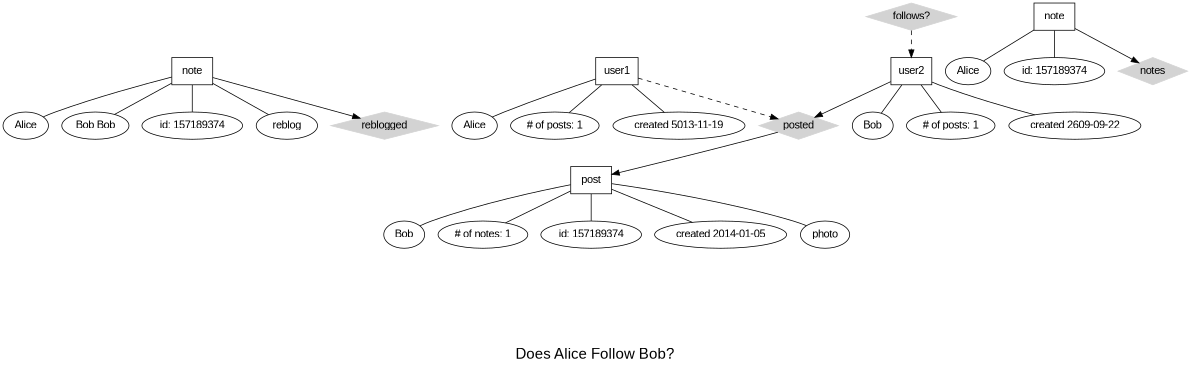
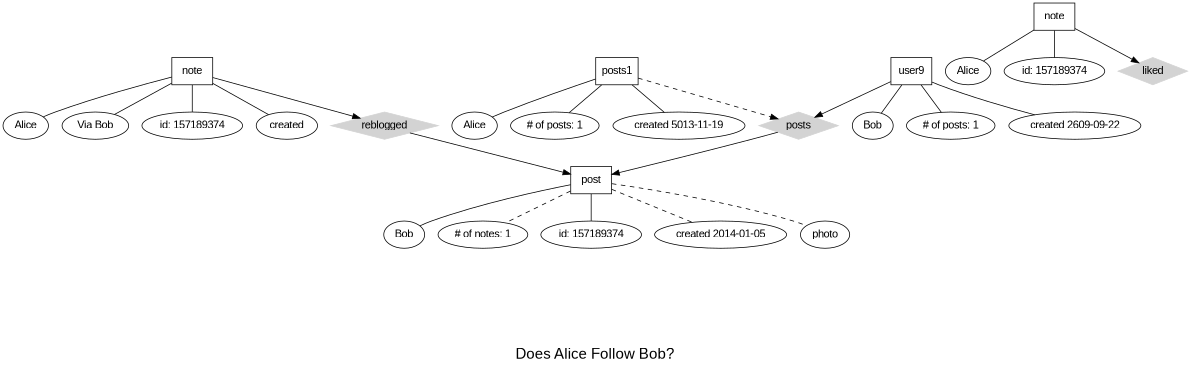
  digraph {
    fontname="Liberation Sans"
    fontsize=20
    label="\n\nDoes Alice Follow Bob?"
    splines=true
    node [fontname="Liberation Sans" shape=ellipse]
    edge [dir=none fontname="Liberation Sans"]
    n1 [label=note shape=box]
    n2 [label=note shape=box]
    n3 [label=Alice]
    n4 [label=Alice]
    n5 [label=Alice]
    n6 [label=Bob]
    n7 [label=Bob]
-   n8 [label="Bob Bob"]
+   n8 [label="Via Bob"]
    n9 [label="# of posts: 1"]
    n10 [label="# of posts: 1"]
    n11 [label="# of notes: 1"]
    n12 [label="id: 157189374"]
    n13 [label="id: 157189374"]
    n14 [label="id: 157189374"]
    n15 [label="created 2609-09-22"]
    n16 [label="created 2014-01-05"]
    n17 [label="created 5013-11-19"]
-   reblog
+   reblog [label=created]
    reblogged [color=lightgrey shape=diamond style=filled]
-   liked [color=lightgrey shape=diamond style=filled label=notes]
-   user1 [shape=box]
-   posted [color=lightgrey shape=diamond style=filled]
-   "follows?" [color=lightgrey shape=diamond style=filled]
-   user2 [shape=box]
+   liked [color=lightgrey shape=diamond style=filled]
+   user1 [shape=box label=posts1]
+   posted [color=lightgrey shape=diamond style=filled label=posts]
+   user2 [shape=box label=user9]
    post [shape=box]
    photo
    subgraph sub_1 {
      n1
      n2
    }
    subgraph sub_2 {
      n3
      n4
      n5
    }
    subgraph sub_3 {
      n6
      n7
    }
    subgraph sub_4 {
      n8
    }
    subgraph sub_5 {
      n9
      n10
    }
    subgraph sub_6 {
      n11
    }
    subgraph sub_7 {
      n12
      n13
      n14
    }
    subgraph sub_8 {
      n15
    }
    subgraph sub_9 {
      n16
    }
    subgraph sub_10 {
      n17
    }
    n1 -> n4
    n1 -> n8
    n1 -> n13
    n1 -> reblog
    n1 -> reblogged [dir=""]
    n2 -> n5
    n2 -> n14
    n2 -> liked [dir=""]
+   reblogged -> post [dir=""]
    user1 -> n3
    user1 -> n10
    user1 -> n17
    user1 -> posted [style=dashed dir=""]
    posted -> post [dir=""]
-   "follows?" -> user2 [style=dashed dir=""]
    user2 -> n6
    user2 -> n9
    user2 -> n15
    user2 -> posted [dir=""]
    post -> n7
-   post -> n11
+   post -> n11 [style=dashed]
    post -> n12
-   post -> n16
-   post -> photo
+   post -> n16 [style=dashed]
+   post -> photo [style=dashed]
  }
